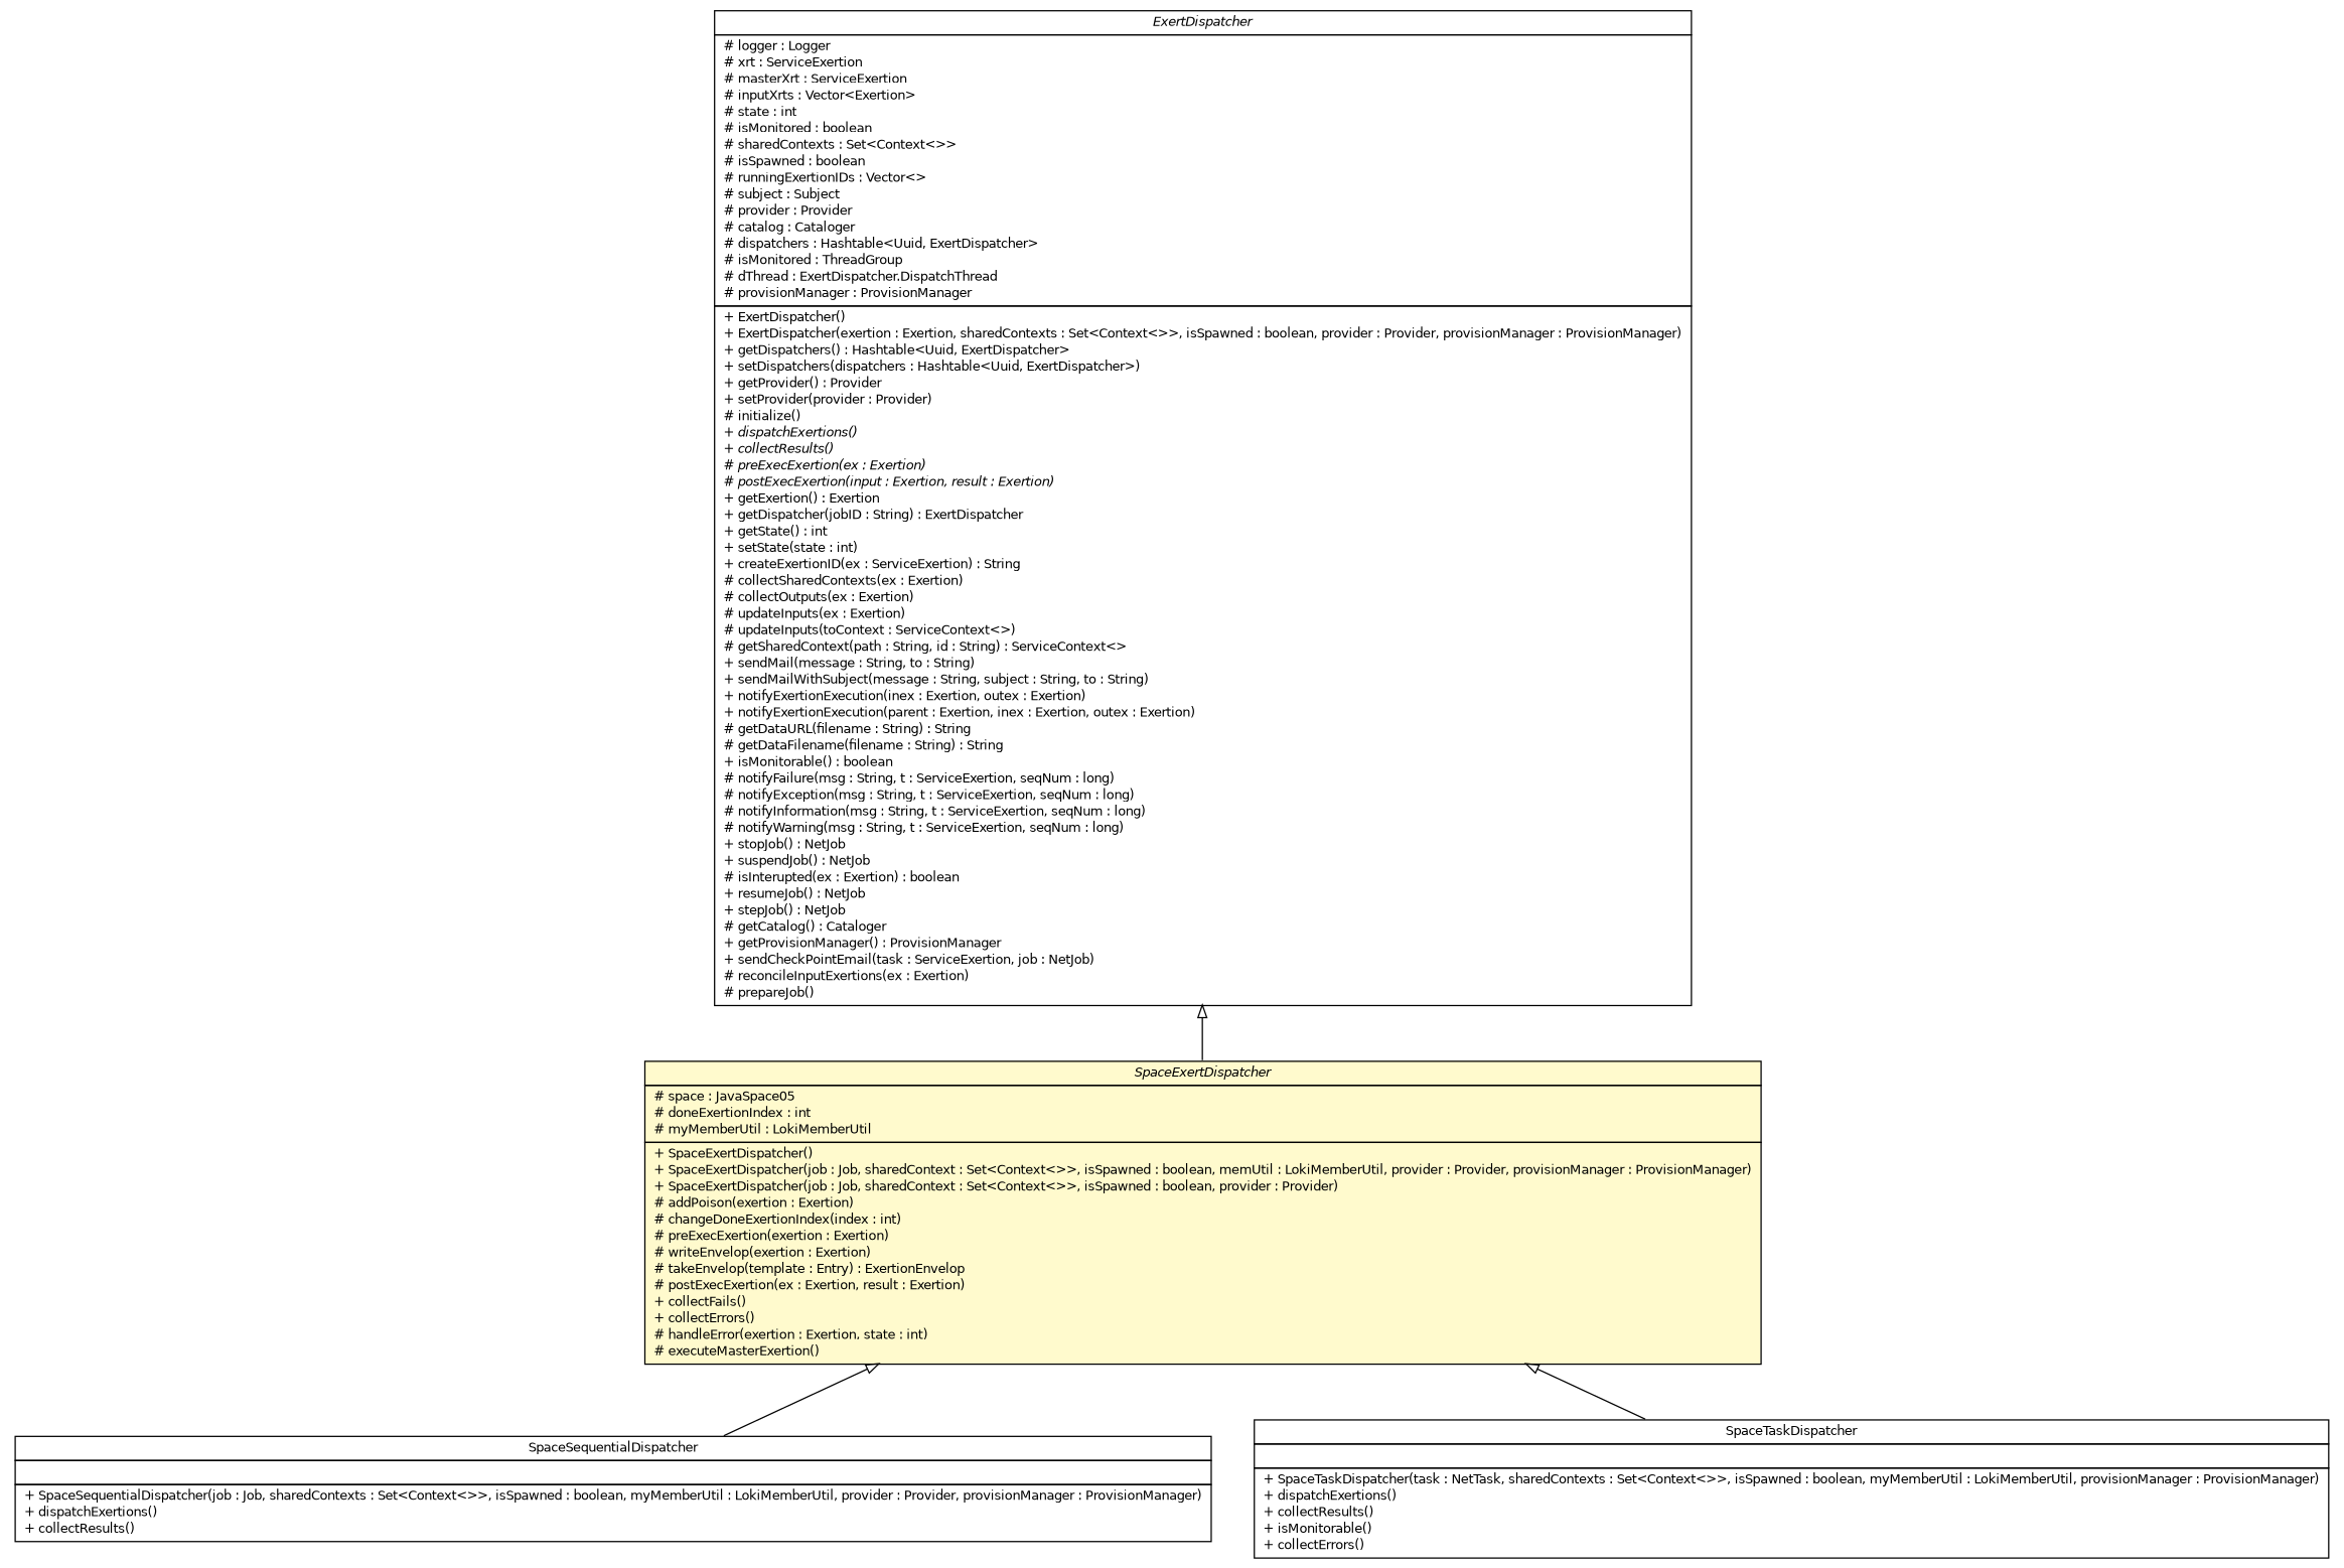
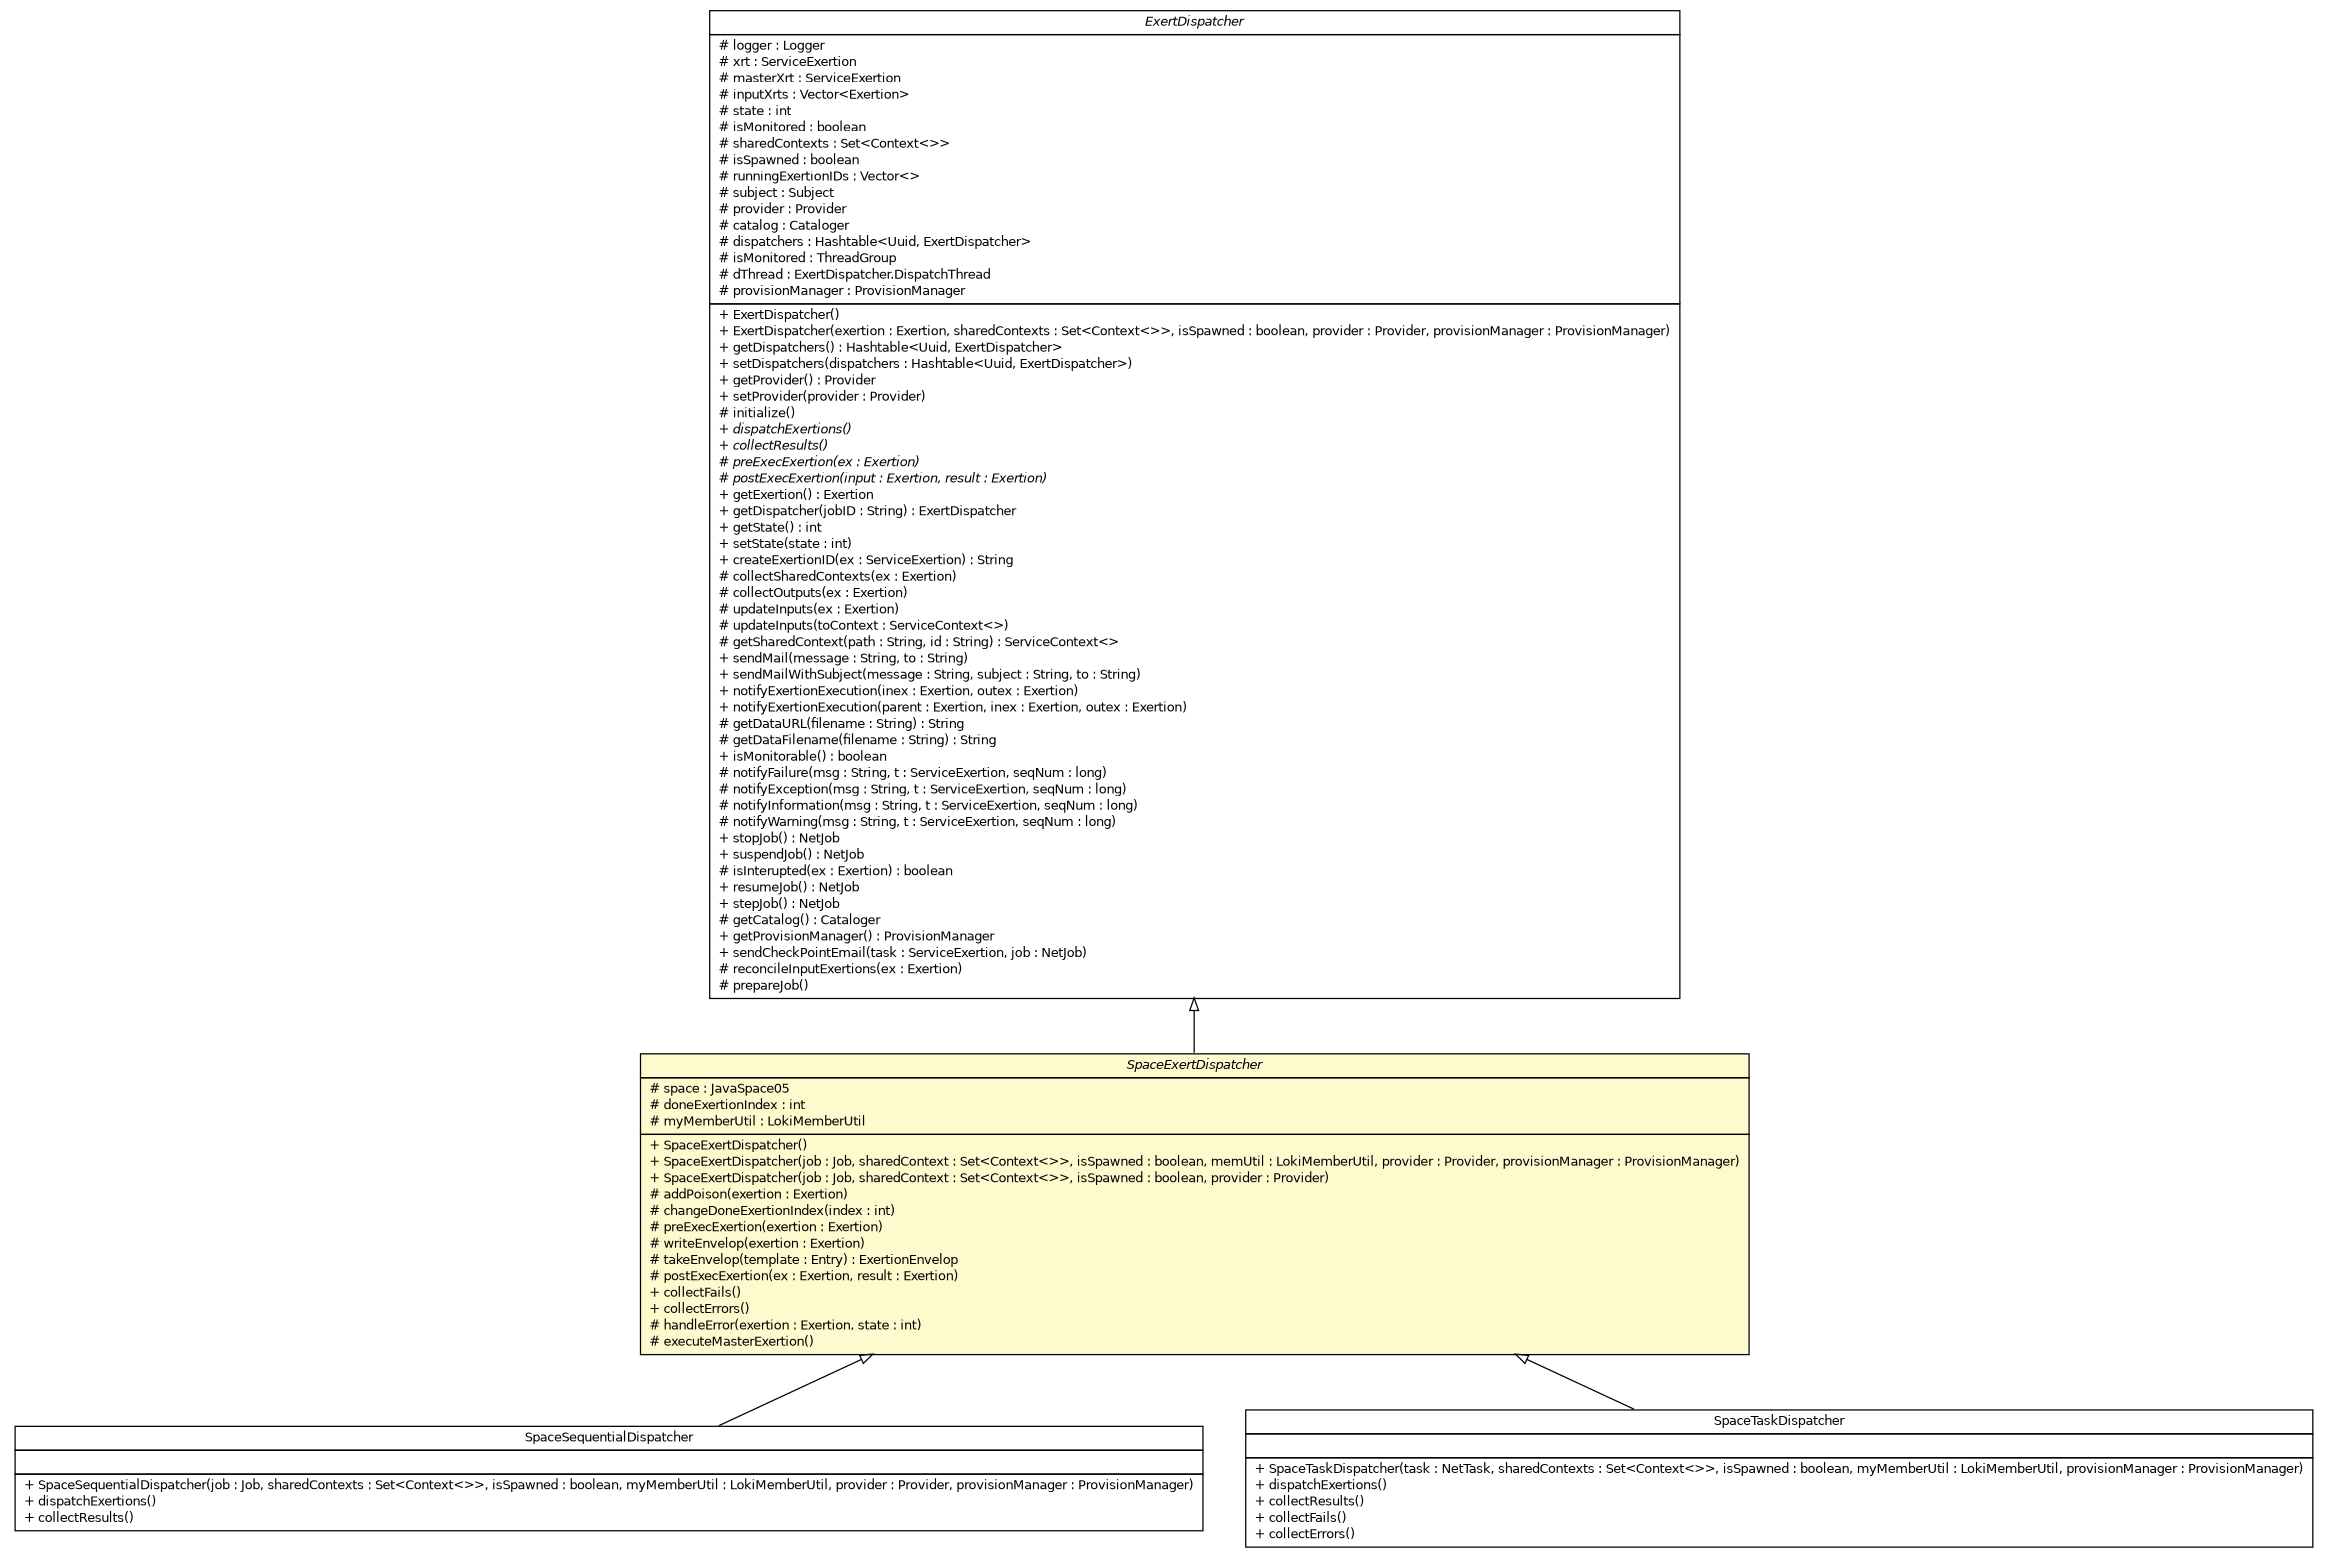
  digraph {
    nodesep=0.25
    ranksep=0.5
    node [fontcolor=black fontname=Helvetica fontsize=10.0 shape=plaintext]
    edge [arrowtail=empty dir=back fontname=Helvetica fontsize=10 headport=p labelfontname=Helvetica labelfontsize=10 tailport=p]
    n1 [label=<<table title="sorcer.core.dispatch.SpaceExertDispatcher" border="0" cellborder="1" cellspacing="0" cellpadding="2" port="p" bgcolor="lemonChiffon" href="./SpaceExertDispatcher.html"> 		<tr><td><table border="0" cellspacing="0" cellpadding="1"> <tr><td align="center" balign="center"><font face="Helvetica-Oblique"> SpaceExertDispatcher </font></td></tr> 		</table></td></tr> 		<tr><td><table border="0" cellspacing="0" cellpadding="1"> <tr><td align="left" balign="left"> # space : JavaSpace05 </td></tr> <tr><td align="left" balign="left"> # doneExertionIndex : int </td></tr> <tr><td align="left" balign="left"> # myMemberUtil : LokiMemberUtil </td></tr> 		</table></td></tr> 		<tr><td><table border="0" cellspacing="0" cellpadding="1"> <tr><td align="left" balign="left"> + SpaceExertDispatcher() </td></tr> <tr><td align="left" balign="left"> + SpaceExertDispatcher(job : Job, sharedContext : Set&lt;Context&lt;&gt;&gt;, isSpawned : boolean, memUtil : LokiMemberUtil, provider : Provider, provisionManager : ProvisionManager) </td></tr> <tr><td align="left" balign="left"> + SpaceExertDispatcher(job : Job, sharedContext : Set&lt;Context&lt;&gt;&gt;, isSpawned : boolean, provider : Provider) </td></tr> <tr><td align="left" balign="left"> # addPoison(exertion : Exertion) </td></tr> <tr><td align="left" balign="left"> # changeDoneExertionIndex(index : int) </td></tr> <tr><td align="left" balign="left"> # preExecExertion(exertion : Exertion) </td></tr> <tr><td align="left" balign="left"> # writeEnvelop(exertion : Exertion) </td></tr> <tr><td align="left" balign="left"> # takeEnvelop(template : Entry) : ExertionEnvelop </td></tr> <tr><td align="left" balign="left"> # postExecExertion(ex : Exertion, result : Exertion) </td></tr> <tr><td align="left" balign="left"> + collectFails() </td></tr> <tr><td align="left" balign="left"> + collectErrors() </td></tr> <tr><td align="left" balign="left"> # handleError(exertion : Exertion, state : int) </td></tr> <tr><td align="left" balign="left"> # executeMasterExertion() </td></tr> 		</table></td></tr> 		</table>>]
    n2 [label=<<table title="sorcer.core.dispatch.SpaceSequentialDispatcher" border="0" cellborder="1" cellspacing="0" cellpadding="2" port="p" href="./SpaceSequentialDispatcher.html"> 		<tr><td><table border="0" cellspacing="0" cellpadding="1"> <tr><td align="center" balign="center"> SpaceSequentialDispatcher </td></tr> 		</table></td></tr> 		<tr><td><table border="0" cellspacing="0" cellpadding="1"> <tr><td align="left" balign="left">  </td></tr> 		</table></td></tr> 		<tr><td><table border="0" cellspacing="0" cellpadding="1"> <tr><td align="left" balign="left"> + SpaceSequentialDispatcher(job : Job, sharedContexts : Set&lt;Context&lt;&gt;&gt;, isSpawned : boolean, myMemberUtil : LokiMemberUtil, provider : Provider, provisionManager : ProvisionManager) </td></tr> <tr><td align="left" balign="left"> + dispatchExertions() </td></tr> <tr><td align="left" balign="left"> + collectResults() </td></tr> 		</table></td></tr> 		</table>>]
-   n3 [label=<<table title="sorcer.core.dispatch.SpaceTaskDispatcher" border="0" cellborder="1" cellspacing="0" cellpadding="2" port="p" href="./SpaceTaskDispatcher.html"> 		<tr><td><table border="0" cellspacing="0" cellpadding="1"> <tr><td align="center" balign="center"> SpaceTaskDispatcher </td></tr> 		</table></td></tr> 		<tr><td><table border="0" cellspacing="0" cellpadding="1"> <tr><td align="left" balign="left">  </td></tr> 		</table></td></tr> 		<tr><td><table border="0" cellspacing="0" cellpadding="1"> <tr><td align="left" balign="left"> + SpaceTaskDispatcher(task : NetTask, sharedContexts : Set&lt;Context&lt;&gt;&gt;, isSpawned : boolean, myMemberUtil : LokiMemberUtil, provisionManager : ProvisionManager) </td></tr> <tr><td align="left" balign="left"> + dispatchExertions() </td></tr> <tr><td align="left" balign="left"> + collectResults() </td></tr> <tr><td align="left" balign="left"> + isMonitorable() </td></tr> <tr><td align="left" balign="left"> + collectErrors() </td></tr> 		</table></td></tr> 		</table>>]
+   n3 [label=<<table title="sorcer.core.dispatch.SpaceTaskDispatcher" border="0" cellborder="1" cellspacing="0" cellpadding="2" port="p" href="./SpaceTaskDispatcher.html"> 		<tr><td><table border="0" cellspacing="0" cellpadding="1"> <tr><td align="center" balign="center"> SpaceTaskDispatcher </td></tr> 		</table></td></tr> 		<tr><td><table border="0" cellspacing="0" cellpadding="1"> <tr><td align="left" balign="left">  </td></tr> 		</table></td></tr> 		<tr><td><table border="0" cellspacing="0" cellpadding="1"> <tr><td align="left" balign="left"> + SpaceTaskDispatcher(task : NetTask, sharedContexts : Set&lt;Context&lt;&gt;&gt;, isSpawned : boolean, myMemberUtil : LokiMemberUtil, provisionManager : ProvisionManager) </td></tr> <tr><td align="left" balign="left"> + dispatchExertions() </td></tr> <tr><td align="left" balign="left"> + collectResults() </td></tr> <tr><td align="left" balign="left"> + collectFails() </td></tr> <tr><td align="left" balign="left"> + collectErrors() </td></tr> 		</table></td></tr> 		</table>>]
    n4 [label=<<table title="sorcer.core.dispatch.ExertDispatcher" border="0" cellborder="1" cellspacing="0" cellpadding="2" port="p" href="./ExertDispatcher.html"> 		<tr><td><table border="0" cellspacing="0" cellpadding="1"> <tr><td align="center" balign="center"><font face="Helvetica-Oblique"> ExertDispatcher </font></td></tr> 		</table></td></tr> 		<tr><td><table border="0" cellspacing="0" cellpadding="1"> <tr><td align="left" balign="left"> # logger : Logger </td></tr> <tr><td align="left" balign="left"> # xrt : ServiceExertion </td></tr> <tr><td align="left" balign="left"> # masterXrt : ServiceExertion </td></tr> <tr><td align="left" balign="left"> # inputXrts : Vector&lt;Exertion&gt; </td></tr> <tr><td align="left" balign="left"> # state : int </td></tr> <tr><td align="left" balign="left"> # isMonitored : boolean </td></tr> <tr><td align="left" balign="left"> # sharedContexts : Set&lt;Context&lt;&gt;&gt; </td></tr> <tr><td align="left" balign="left"> # isSpawned : boolean </td></tr> <tr><td align="left" balign="left"> # runningExertionIDs : Vector&lt;&gt; </td></tr> <tr><td align="left" balign="left"> # subject : Subject </td></tr> <tr><td align="left" balign="left"> # provider : Provider </td></tr> <tr><td align="left" balign="left"> # catalog : Cataloger </td></tr> <tr><td align="left" balign="left"> # dispatchers : Hashtable&lt;Uuid, ExertDispatcher&gt; </td></tr> <tr><td align="left" balign="left"> # isMonitored : ThreadGroup </td></tr> <tr><td align="left" balign="left"> # dThread : ExertDispatcher.DispatchThread </td></tr> <tr><td align="left" balign="left"> # provisionManager : ProvisionManager </td></tr> 		</table></td></tr> 		<tr><td><table border="0" cellspacing="0" cellpadding="1"> <tr><td align="left" balign="left"> + ExertDispatcher() </td></tr> <tr><td align="left" balign="left"> + ExertDispatcher(exertion : Exertion, sharedContexts : Set&lt;Context&lt;&gt;&gt;, isSpawned : boolean, provider : Provider, provisionManager : ProvisionManager) </td></tr> <tr><td align="left" balign="left"> + getDispatchers() : Hashtable&lt;Uuid, ExertDispatcher&gt; </td></tr> <tr><td align="left" balign="left"> + setDispatchers(dispatchers : Hashtable&lt;Uuid, ExertDispatcher&gt;) </td></tr> <tr><td align="left" balign="left"> + getProvider() : Provider </td></tr> <tr><td align="left" balign="left"> + setProvider(provider : Provider) </td></tr> <tr><td align="left" balign="left"> # initialize() </td></tr> <tr><td align="left" balign="left"><font face="Helvetica-Oblique" point-size="10.0"> + dispatchExertions() </font></td></tr> <tr><td align="left" balign="left"><font face="Helvetica-Oblique" point-size="10.0"> + collectResults() </font></td></tr> <tr><td align="left" balign="left"><font face="Helvetica-Oblique" point-size="10.0"> # preExecExertion(ex : Exertion) </font></td></tr> <tr><td align="left" balign="left"><font face="Helvetica-Oblique" point-size="10.0"> # postExecExertion(input : Exertion, result : Exertion) </font></td></tr> <tr><td align="left" balign="left"> + getExertion() : Exertion </td></tr> <tr><td align="left" balign="left"> + getDispatcher(jobID : String) : ExertDispatcher </td></tr> <tr><td align="left" balign="left"> + getState() : int </td></tr> <tr><td align="left" balign="left"> + setState(state : int) </td></tr> <tr><td align="left" balign="left"> + createExertionID(ex : ServiceExertion) : String </td></tr> <tr><td align="left" balign="left"> # collectSharedContexts(ex : Exertion) </td></tr> <tr><td align="left" balign="left"> # collectOutputs(ex : Exertion) </td></tr> <tr><td align="left" balign="left"> # updateInputs(ex : Exertion) </td></tr> <tr><td align="left" balign="left"> # updateInputs(toContext : ServiceContext&lt;&gt;) </td></tr> <tr><td align="left" balign="left"> # getSharedContext(path : String, id : String) : ServiceContext&lt;&gt; </td></tr> <tr><td align="left" balign="left"> + sendMail(message : String, to : String) </td></tr> <tr><td align="left" balign="left"> + sendMailWithSubject(message : String, subject : String, to : String) </td></tr> <tr><td align="left" balign="left"> + notifyExertionExecution(inex : Exertion, outex : Exertion) </td></tr> <tr><td align="left" balign="left"> + notifyExertionExecution(parent : Exertion, inex : Exertion, outex : Exertion) </td></tr> <tr><td align="left" balign="left"> # getDataURL(filename : String) : String </td></tr> <tr><td align="left" balign="left"> # getDataFilename(filename : String) : String </td></tr> <tr><td align="left" balign="left"> + isMonitorable() : boolean </td></tr> <tr><td align="left" balign="left"> # notifyFailure(msg : String, t : ServiceExertion, seqNum : long) </td></tr> <tr><td align="left" balign="left"> # notifyException(msg : String, t : ServiceExertion, seqNum : long) </td></tr> <tr><td align="left" balign="left"> # notifyInformation(msg : String, t : ServiceExertion, seqNum : long) </td></tr> <tr><td align="left" balign="left"> # notifyWarning(msg : String, t : ServiceExertion, seqNum : long) </td></tr> <tr><td align="left" balign="left"> + stopJob() : NetJob </td></tr> <tr><td align="left" balign="left"> + suspendJob() : NetJob </td></tr> <tr><td align="left" balign="left"> # isInterupted(ex : Exertion) : boolean </td></tr> <tr><td align="left" balign="left"> + resumeJob() : NetJob </td></tr> <tr><td align="left" balign="left"> + stepJob() : NetJob </td></tr> <tr><td align="left" balign="left"> # getCatalog() : Cataloger </td></tr> <tr><td align="left" balign="left"> + getProvisionManager() : ProvisionManager </td></tr> <tr><td align="left" balign="left"> + sendCheckPointEmail(task : ServiceExertion, job : NetJob) </td></tr> <tr><td align="left" balign="left"> # reconcileInputExertions(ex : Exertion) </td></tr> <tr><td align="left" balign="left"> # prepareJob() </td></tr> 		</table></td></tr> 		</table>>]
    n1 -> n2
    n1 -> n3
    n4 -> n1
  }
